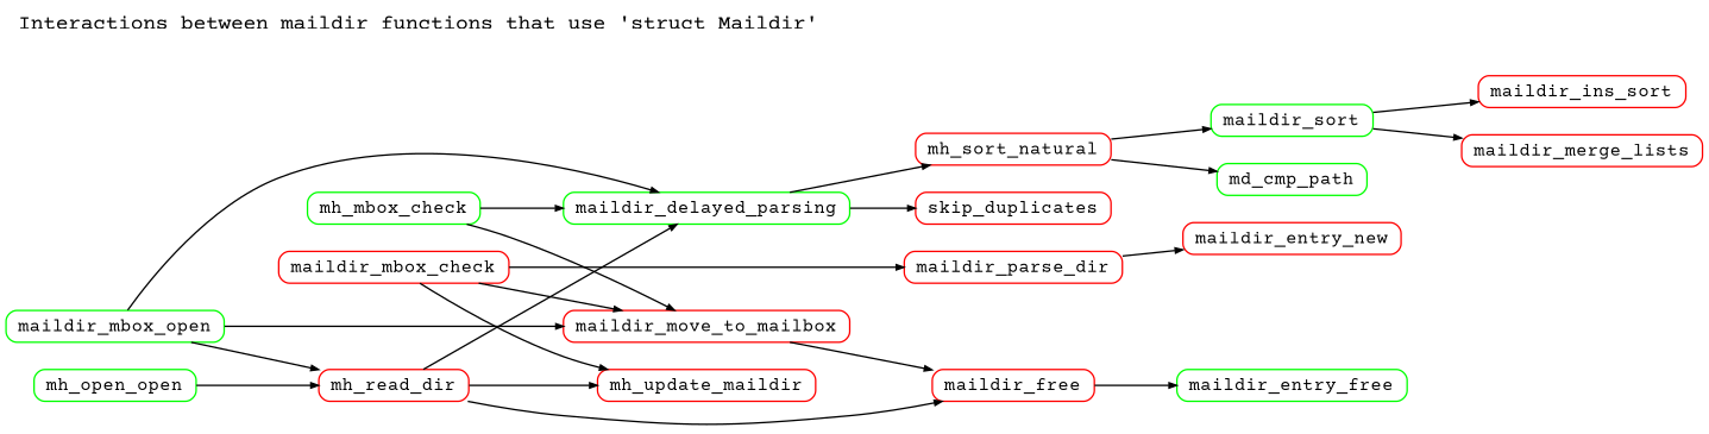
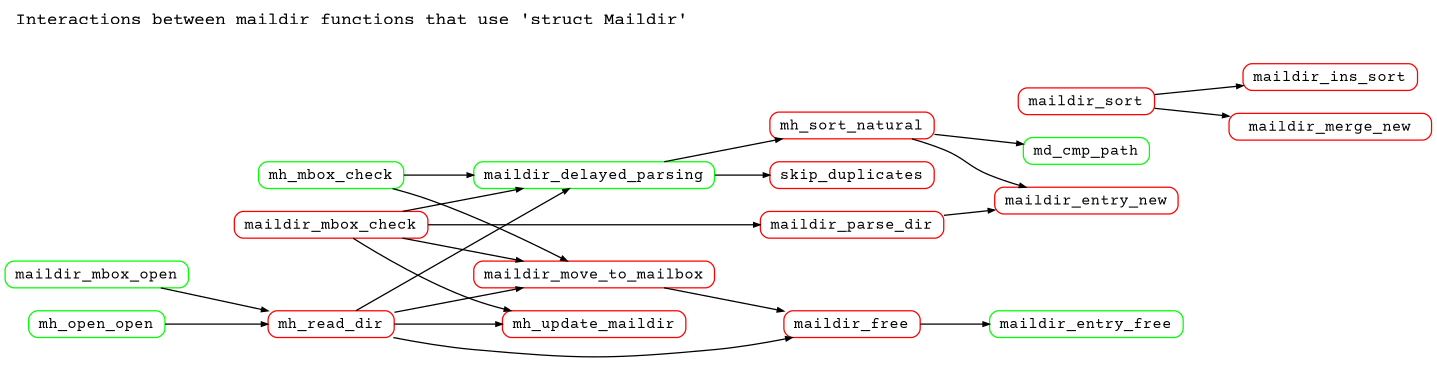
  digraph {
    fontname="Courier Prime"
    label="Interactions between maildir functions that use 'struct Maildir'"
    labeljust=l
    labelloc=t
    rankdir=LR
    splines=true
    node [color="#ff0000" fontname="Courier Prime" fontsize=12 penwidth=1.0 shape=box style=rounded]
    edge [arrowsize=0.5 color="#000000" fontname="Courier Prime" penwidth=1.0]
    maildir_mbox_check [height=0.2]
    maildir_delayed_parsing [color="#00ff00" height=0.2]
    maildir_move_to_mailbox [height=0.2]
    maildir_parse_dir [height=0.2]
    mh_update_maildir [height=0.2]
    mh_sort_natural [height=0.2]
    skip_duplicates [height=0.2]
    maildir_free [height=0.2]
    maildir_entry_new [height=0.2]
    maildir_mbox_open [color="#00ff00" height=0.2]
    mh_read_dir [height=0.2]
    mh_mbox_check [color="#00ff00" height=0.2]
    n13 [color="#00ff00" height=0.2 label=mh_open_open]
-   maildir_sort [color="#00ff00" height=0.2]
+   maildir_sort [height=0.2]
    maildir_ins_sort [height=0.2]
-   maildir_merge_lists [height=0.2]
+   maildir_merge_lists [height=0.2 label=maildir_merge_new]
    md_cmp_path [color="#00ff00" height=0.2]
    maildir_entry_free [color="#00ff00" height=0.2]
-   maildir_mbox_open -> maildir_delayed_parsing
+   maildir_mbox_check -> maildir_delayed_parsing
    maildir_mbox_check -> maildir_move_to_mailbox
    maildir_mbox_check -> maildir_parse_dir
    maildir_mbox_check -> mh_update_maildir
    maildir_delayed_parsing -> mh_sort_natural
    maildir_delayed_parsing -> skip_duplicates
    maildir_move_to_mailbox -> maildir_free
    maildir_parse_dir -> maildir_entry_new
-   mh_sort_natural -> maildir_sort
+   mh_sort_natural -> maildir_entry_new
    mh_sort_natural -> md_cmp_path
    maildir_free -> maildir_entry_free
    maildir_mbox_open -> mh_read_dir
    mh_read_dir -> maildir_delayed_parsing
-   maildir_mbox_open -> maildir_move_to_mailbox
+   mh_read_dir -> maildir_move_to_mailbox
    mh_read_dir -> mh_update_maildir
    mh_read_dir -> maildir_free
    mh_mbox_check -> maildir_delayed_parsing
    mh_mbox_check -> maildir_move_to_mailbox
    n13 -> mh_read_dir
    maildir_sort -> maildir_ins_sort
    maildir_sort -> maildir_merge_lists
  }
